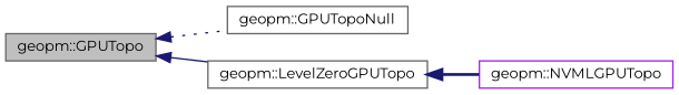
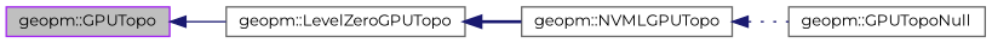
  digraph {
    fontname=Montserrat
    rankdir=LR
    node [color=purple fillcolor=white fontname=Montserrat fontsize=10 shape=record style=filled]
    edge [color=midnightblue dir=back fontname=Montserrat fontsize=10 labelfontname=Helvetica labelfontsize=10]
-   n1 [color=gray40 fillcolor=grey75 fontcolor=black height=0.2 label="geopm::GPUTopo" width=0.4]
+   n1 [fillcolor=grey75 fontcolor=black height=0.2 label="geopm::GPUTopo" width=0.4]
    n2 [color=gray40 height=0.2 label="geopm::GPUTopoNull" width=0.4]
    n3 [color=gray40 height=0.2 label="geopm::LevelZeroGPUTopo" width=0.4]
-   n4 [height=0.2 label="geopm::NVMLGPUTopo" width=0.4]
-   n1 -> n2 [style=dotted]
+   n4 [color=gray40 height=0.2 label="geopm::NVMLGPUTopo" width=0.4]
+   n4 -> n2 [style=dotted]
    n1 -> n3 [style=solid]
    n3 -> n4 [style=bold]
  }
